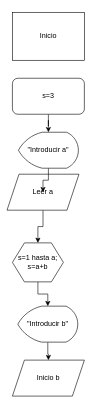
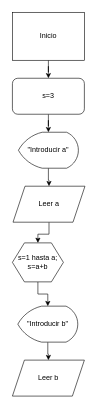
  <mxCell id="0" />
  <mxCell id="1" parent="0" />
+ <mxCell id="2" value="" style="edgeStyle=orthogonalEdgeStyle;rounded=0;orthogonalLoop=1;jettySize=auto;html=1;" edge="1" parent="1" source="3" target="5"><mxGeometry relative="1" as="geometry" /></mxCell>
  <mxCell id="3" value="Inicio" style="whiteSpace=wrap;html=1;rounded=0;" vertex="1" parent="1"><mxGeometry x="20" y="20" width="120" height="80" as="geometry" /></mxCell>
  <mxCell id="4" value="" style="edgeStyle=orthogonalEdgeStyle;rounded=0;orthogonalLoop=1;jettySize=auto;html=1;" edge="1" parent="1" source="5" target="9"><mxGeometry relative="1" as="geometry" /></mxCell>
  <mxCell id="5" value="s=3" style="rounded=1;whiteSpace=wrap;html=1;" vertex="1" parent="1"><mxGeometry x="20" y="130" width="120" height="60" as="geometry" /></mxCell>
  <mxCell id="6" value="" style="edgeStyle=orthogonalEdgeStyle;rounded=0;orthogonalLoop=1;jettySize=auto;html=1;" edge="1" parent="1" source="7" target="11"><mxGeometry relative="1" as="geometry" /></mxCell>
- <mxCell id="7" value="Leer a" style="shape=parallelogram;perimeter=parallelogramPerimeter;whiteSpace=wrap;html=1;fixedSize=1;" vertex="1" parent="1"><mxGeometry x="11" y="290" width="120" height="60" as="geometry" /></mxCell>
+ <mxCell id="7" value="Leer a" style="shape=parallelogram;perimeter=parallelogramPerimeter;whiteSpace=wrap;html=1;fixedSize=1;" vertex="1" parent="1"><mxGeometry x="21" y="310" width="120" height="60" as="geometry" /></mxCell>
  <mxCell id="8" value="" style="edgeStyle=orthogonalEdgeStyle;rounded=0;orthogonalLoop=1;jettySize=auto;html=1;" edge="1" parent="1" source="9" target="7"><mxGeometry relative="1" as="geometry" /></mxCell>
  <mxCell id="9" value="&quot;Introducir a&quot;" style="strokeWidth=1;html=1;shape=mxgraph.flowchart.display;whiteSpace=wrap;" vertex="1" parent="1"><mxGeometry x="30" y="220" width="100" height="60" as="geometry" /></mxCell>
  <mxCell id="10" value="" style="edgeStyle=orthogonalEdgeStyle;rounded=0;orthogonalLoop=1;jettySize=auto;html=1;" edge="1" parent="1" source="11" target="14"><mxGeometry relative="1" as="geometry" /></mxCell>
  <mxCell id="11" value="s=1 hasta a; s=a+b" style="shape=hexagon;perimeter=hexagonPerimeter2;whiteSpace=wrap;html=1;fixedSize=1;strokeWidth=1;" vertex="1" parent="1"><mxGeometry x="20" y="404.5" width="85" height="65" as="geometry" /></mxCell>
- <mxCell id="12" value="Inicio b" style="shape=parallelogram;perimeter=parallelogramPerimeter;whiteSpace=wrap;html=1;fixedSize=1;" vertex="1" parent="1"><mxGeometry x="20" y="600" width="120" height="60" as="geometry" /></mxCell>
+ <mxCell id="12" value="Leer b" style="shape=parallelogram;perimeter=parallelogramPerimeter;whiteSpace=wrap;html=1;fixedSize=1;" vertex="1" parent="1"><mxGeometry x="20" y="600" width="120" height="60" as="geometry" /></mxCell>
  <mxCell id="13" value="" style="edgeStyle=orthogonalEdgeStyle;rounded=0;orthogonalLoop=1;jettySize=auto;html=1;" edge="1" source="14" target="12" parent="1"><mxGeometry relative="1" as="geometry" /></mxCell>
  <mxCell id="14" value="&quot;Introducir b&quot;" style="strokeWidth=1;html=1;shape=mxgraph.flowchart.display;whiteSpace=wrap;" vertex="1" parent="1"><mxGeometry x="29" y="510" width="100" height="60" as="geometry" /></mxCell>
